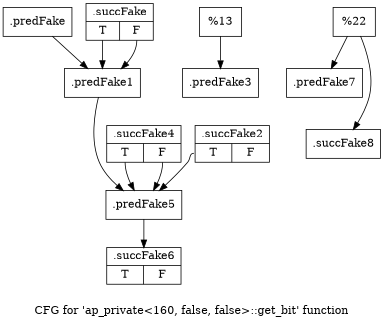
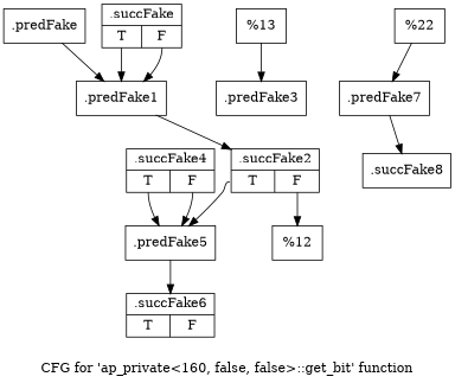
  digraph {
    label="CFG for 'ap_private\<160, false, false\>::get_bit' function"
    node [shape=record filename="/mnt/xilinx/Vitis_HLS/2021.2/include/etc/ap_private.h" linenumber=3774]
    edge [execusionnum=0]
    n1 [label="{.predFake}" filename="" linenumber=""]
    n2 [label="{.predFake1}"]
    n3 [label="{.succFake|{<s0>T|<s1>F}}"]
    n4 [label="{.succFake2|{<s0>T|<s1>F}}"]
+   n5 [label="{%12}"]
    n6 [label="{.predFake5}" linenumber=3775]
    n7 [label="{.predFake3}" linenumber=3775]
    n8 [label="{.succFake4|{<s0>T|<s1>F}}" linenumber=3775]
    n9 [label="{%13}"]
    n10 [label="{.succFake6|{<s0>T|<s1>F}}" linenumber=3775]
    n11 [label="{.predFake7}" linenumber=3776]
    n12 [label="{.succFake8}" linenumber=3776]
    n13 [label="{%22}" linenumber=3775]
    n1 -> n2 [filename="/mnt/xilinx/Vitis_HLS/2021.2/include/etc/ap_private.h"]
-   n2 -> n6 [filename="/mnt/xilinx/Vitis_HLS/2021.2/include/etc/ap_private.h"]
+   n2 -> n4 [filename="/mnt/xilinx/Vitis_HLS/2021.2/include/etc/ap_private.h"]
    n3 -> n2 [tailport=s0]
    n3 -> n2 [tailport=s1 execusionnum=""]
+   n4 -> n5 [tailport=s1 execusionnum=""]
    n4 -> n6 [filename="/mnt/xilinx/Vitis_HLS/2021.2/include/etc/ap_private.h" tailport=s0]
    n6 -> n10 [filename="/mnt/xilinx/Vitis_HLS/2021.2/include/etc/ap_private.h"]
    n8 -> n6 [tailport=s0]
    n8 -> n6 [tailport=s1 execusionnum=""]
    n9 -> n7 [execusionnum=""]
-   n13 -> n12 [filename="/mnt/xilinx/Vitis_HLS/2021.2/include/etc/ap_private.h"]
+   n11 -> n12 [filename="/mnt/xilinx/Vitis_HLS/2021.2/include/etc/ap_private.h"]
    n13 -> n11 [execusionnum=""]
  }
